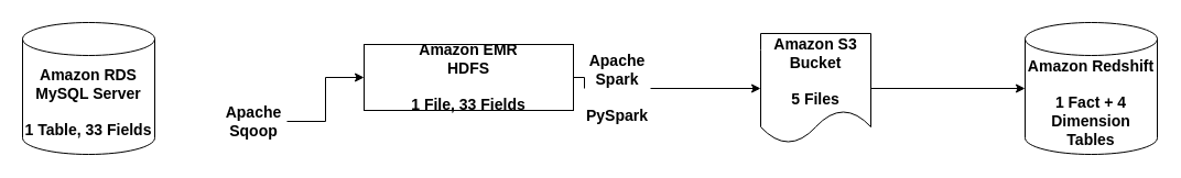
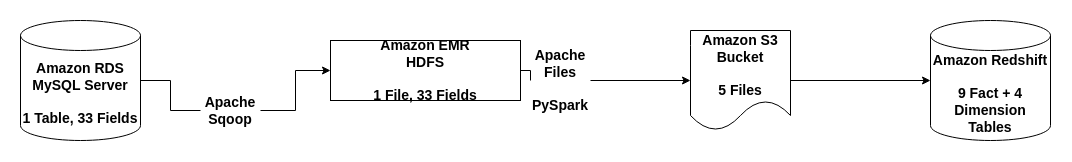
  <mxCell id="0" />
  <mxCell id="1" parent="0" />
  <mxCell id="2" style="edgeStyle=orthogonalEdgeStyle;rounded=0;orthogonalLoop=1;jettySize=auto;html=1;exitX=1;exitY=0.5;exitDx=0;exitDy=0;exitPerimeter=0;startArrow=none;fontSize=14;horizontal=1;fontStyle=1" edge="1" parent="1" source="9" target="5"><mxGeometry relative="1" as="geometry" /></mxCell>
  <mxCell id="3" value="Amazon RDS&lt;br style=&quot;font-size: 14px&quot;&gt;MySQL Server&lt;br style=&quot;font-size: 14px&quot;&gt;&lt;br style=&quot;font-size: 14px&quot;&gt;1 Table, 33 Fields" style="shape=cylinder3;whiteSpace=wrap;html=1;boundedLbl=1;backgroundOutline=1;size=15;fontSize=14;horizontal=1;fontStyle=1" vertex="1" parent="1"><mxGeometry x="20" y="20" width="120" height="120" as="geometry" /></mxCell>
  <mxCell id="4" style="edgeStyle=orthogonalEdgeStyle;rounded=0;orthogonalLoop=1;jettySize=auto;html=1;exitX=1;exitY=0.5;exitDx=0;exitDy=0;entryX=0;entryY=0.5;entryDx=0;entryDy=0;fontSize=14;horizontal=1;fontStyle=1;startArrow=none;" edge="1" parent="1" source="11" target="7"><mxGeometry relative="1" as="geometry" /></mxCell>
  <mxCell id="5" value="Amazon EMR&lt;br style=&quot;font-size: 14px;&quot;&gt;HDFS&lt;br style=&quot;font-size: 14px;&quot;&gt;&lt;br style=&quot;font-size: 14px;&quot;&gt;1 File, 33 Fields" style="rounded=0;whiteSpace=wrap;html=1;fontSize=14;horizontal=1;fontStyle=1" vertex="1" parent="1"><mxGeometry x="330" y="40" width="190" height="60" as="geometry" /></mxCell>
  <mxCell id="6" style="edgeStyle=orthogonalEdgeStyle;rounded=0;orthogonalLoop=1;jettySize=auto;html=1;exitX=1;exitY=0.5;exitDx=0;exitDy=0;fontSize=14;" edge="1" parent="1" source="7" target="8"><mxGeometry relative="1" as="geometry" /></mxCell>
  <mxCell id="7" value="Amazon S3&lt;br style=&quot;font-size: 14px;&quot;&gt;Bucket&lt;br style=&quot;font-size: 14px;&quot;&gt;&lt;br style=&quot;font-size: 14px;&quot;&gt;5 Files" style="shape=document;whiteSpace=wrap;html=1;boundedLbl=1;fontSize=14;horizontal=1;fontStyle=1" vertex="1" parent="1"><mxGeometry x="690" y="30" width="100" height="100" as="geometry" /></mxCell>
- <mxCell id="8" value="Amazon Redshift&lt;br&gt;&lt;br style=&quot;font-size: 14px&quot;&gt;1 Fact + 4 Dimension Tables" style="shape=cylinder3;whiteSpace=wrap;html=1;boundedLbl=1;backgroundOutline=1;size=15;fontSize=14;horizontal=1;fontStyle=1" vertex="1" parent="1"><mxGeometry x="930" y="20" width="120" height="120" as="geometry" /></mxCell>
+ <mxCell id="8" value="Amazon Redshift&lt;br&gt;&lt;br style=&quot;font-size: 14px&quot;&gt;9 Fact + 4 Dimension Tables" style="shape=cylinder3;whiteSpace=wrap;html=1;boundedLbl=1;backgroundOutline=1;size=15;fontSize=14;horizontal=1;fontStyle=1" vertex="1" parent="1"><mxGeometry x="930" y="20" width="120" height="120" as="geometry" /></mxCell>
  <mxCell id="9" value="Apache Sqoop" style="text;html=1;strokeColor=none;fillColor=none;align=center;verticalAlign=middle;whiteSpace=wrap;rounded=0;fontSize=14;horizontal=1;fontStyle=1" vertex="1" parent="1"><mxGeometry x="200" y="80" width="60" height="60" as="geometry" /></mxCell>
- <mxCell id="11" value="Apache Spark&lt;br&gt;&lt;br&gt;PySpark" style="text;html=1;strokeColor=none;fillColor=none;align=center;verticalAlign=middle;whiteSpace=wrap;rounded=0;fontSize=14;horizontal=1;fontStyle=1" vertex="1" parent="1"><mxGeometry x="530" y="50" width="60" height="60" as="geometry" /></mxCell>
+ <mxCell id="10" value="" style="edgeStyle=orthogonalEdgeStyle;rounded=0;orthogonalLoop=1;jettySize=auto;html=1;exitX=1;exitY=0.5;exitDx=0;exitDy=0;exitPerimeter=0;endArrow=none;fontSize=14;horizontal=1;fontStyle=1" edge="1" parent="1" source="3" target="9"><mxGeometry relative="1" as="geometry"><mxPoint x="200" y="80" as="sourcePoint" /><mxPoint x="300" y="80" as="targetPoint" /></mxGeometry></mxCell>
+ <mxCell id="11" value="Apache Files&lt;br&gt;&lt;br&gt;PySpark" style="text;html=1;strokeColor=none;fillColor=none;align=center;verticalAlign=middle;whiteSpace=wrap;rounded=0;fontSize=14;horizontal=1;fontStyle=1" vertex="1" parent="1"><mxGeometry x="530" y="50" width="60" height="60" as="geometry" /></mxCell>
  <mxCell id="12" value="" style="edgeStyle=orthogonalEdgeStyle;rounded=0;orthogonalLoop=1;jettySize=auto;html=1;exitX=1;exitY=0.5;exitDx=0;exitDy=0;entryX=0;entryY=0.5;entryDx=0;entryDy=0;fontSize=14;horizontal=1;fontStyle=1;endArrow=none;" edge="1" parent="1" source="5" target="11"><mxGeometry relative="1" as="geometry"><mxPoint x="440" y="80" as="sourcePoint" /><mxPoint x="600" y="80" as="targetPoint" /></mxGeometry></mxCell>
